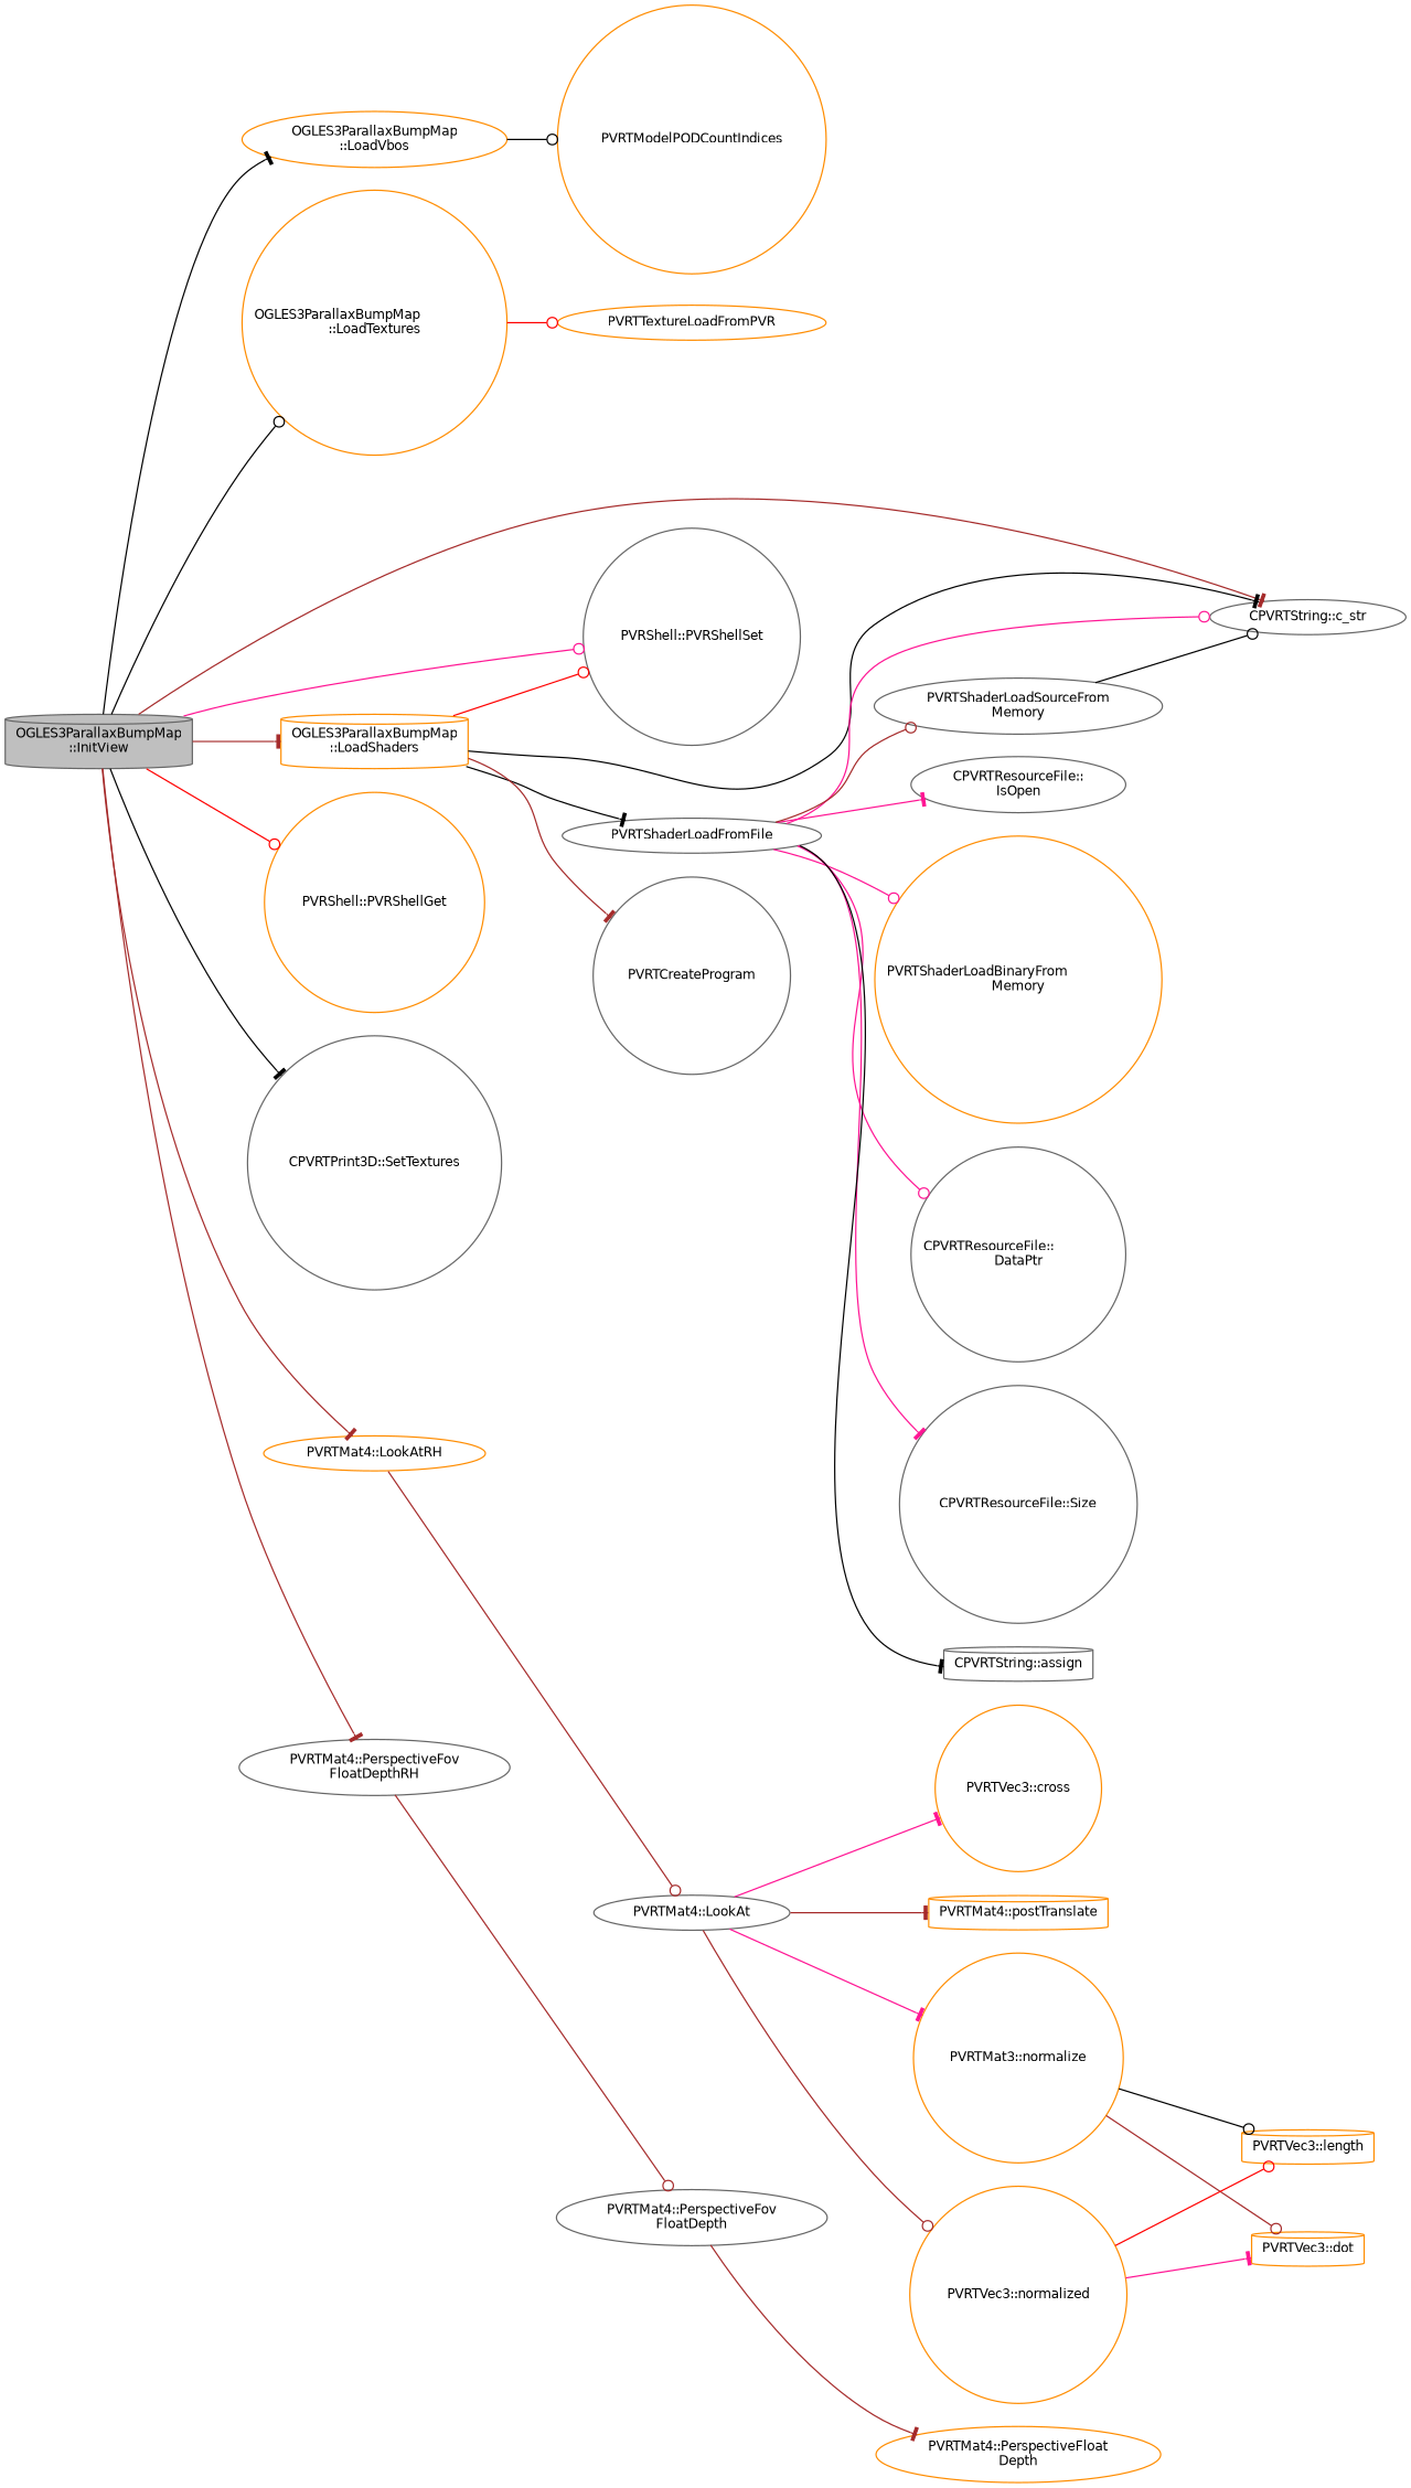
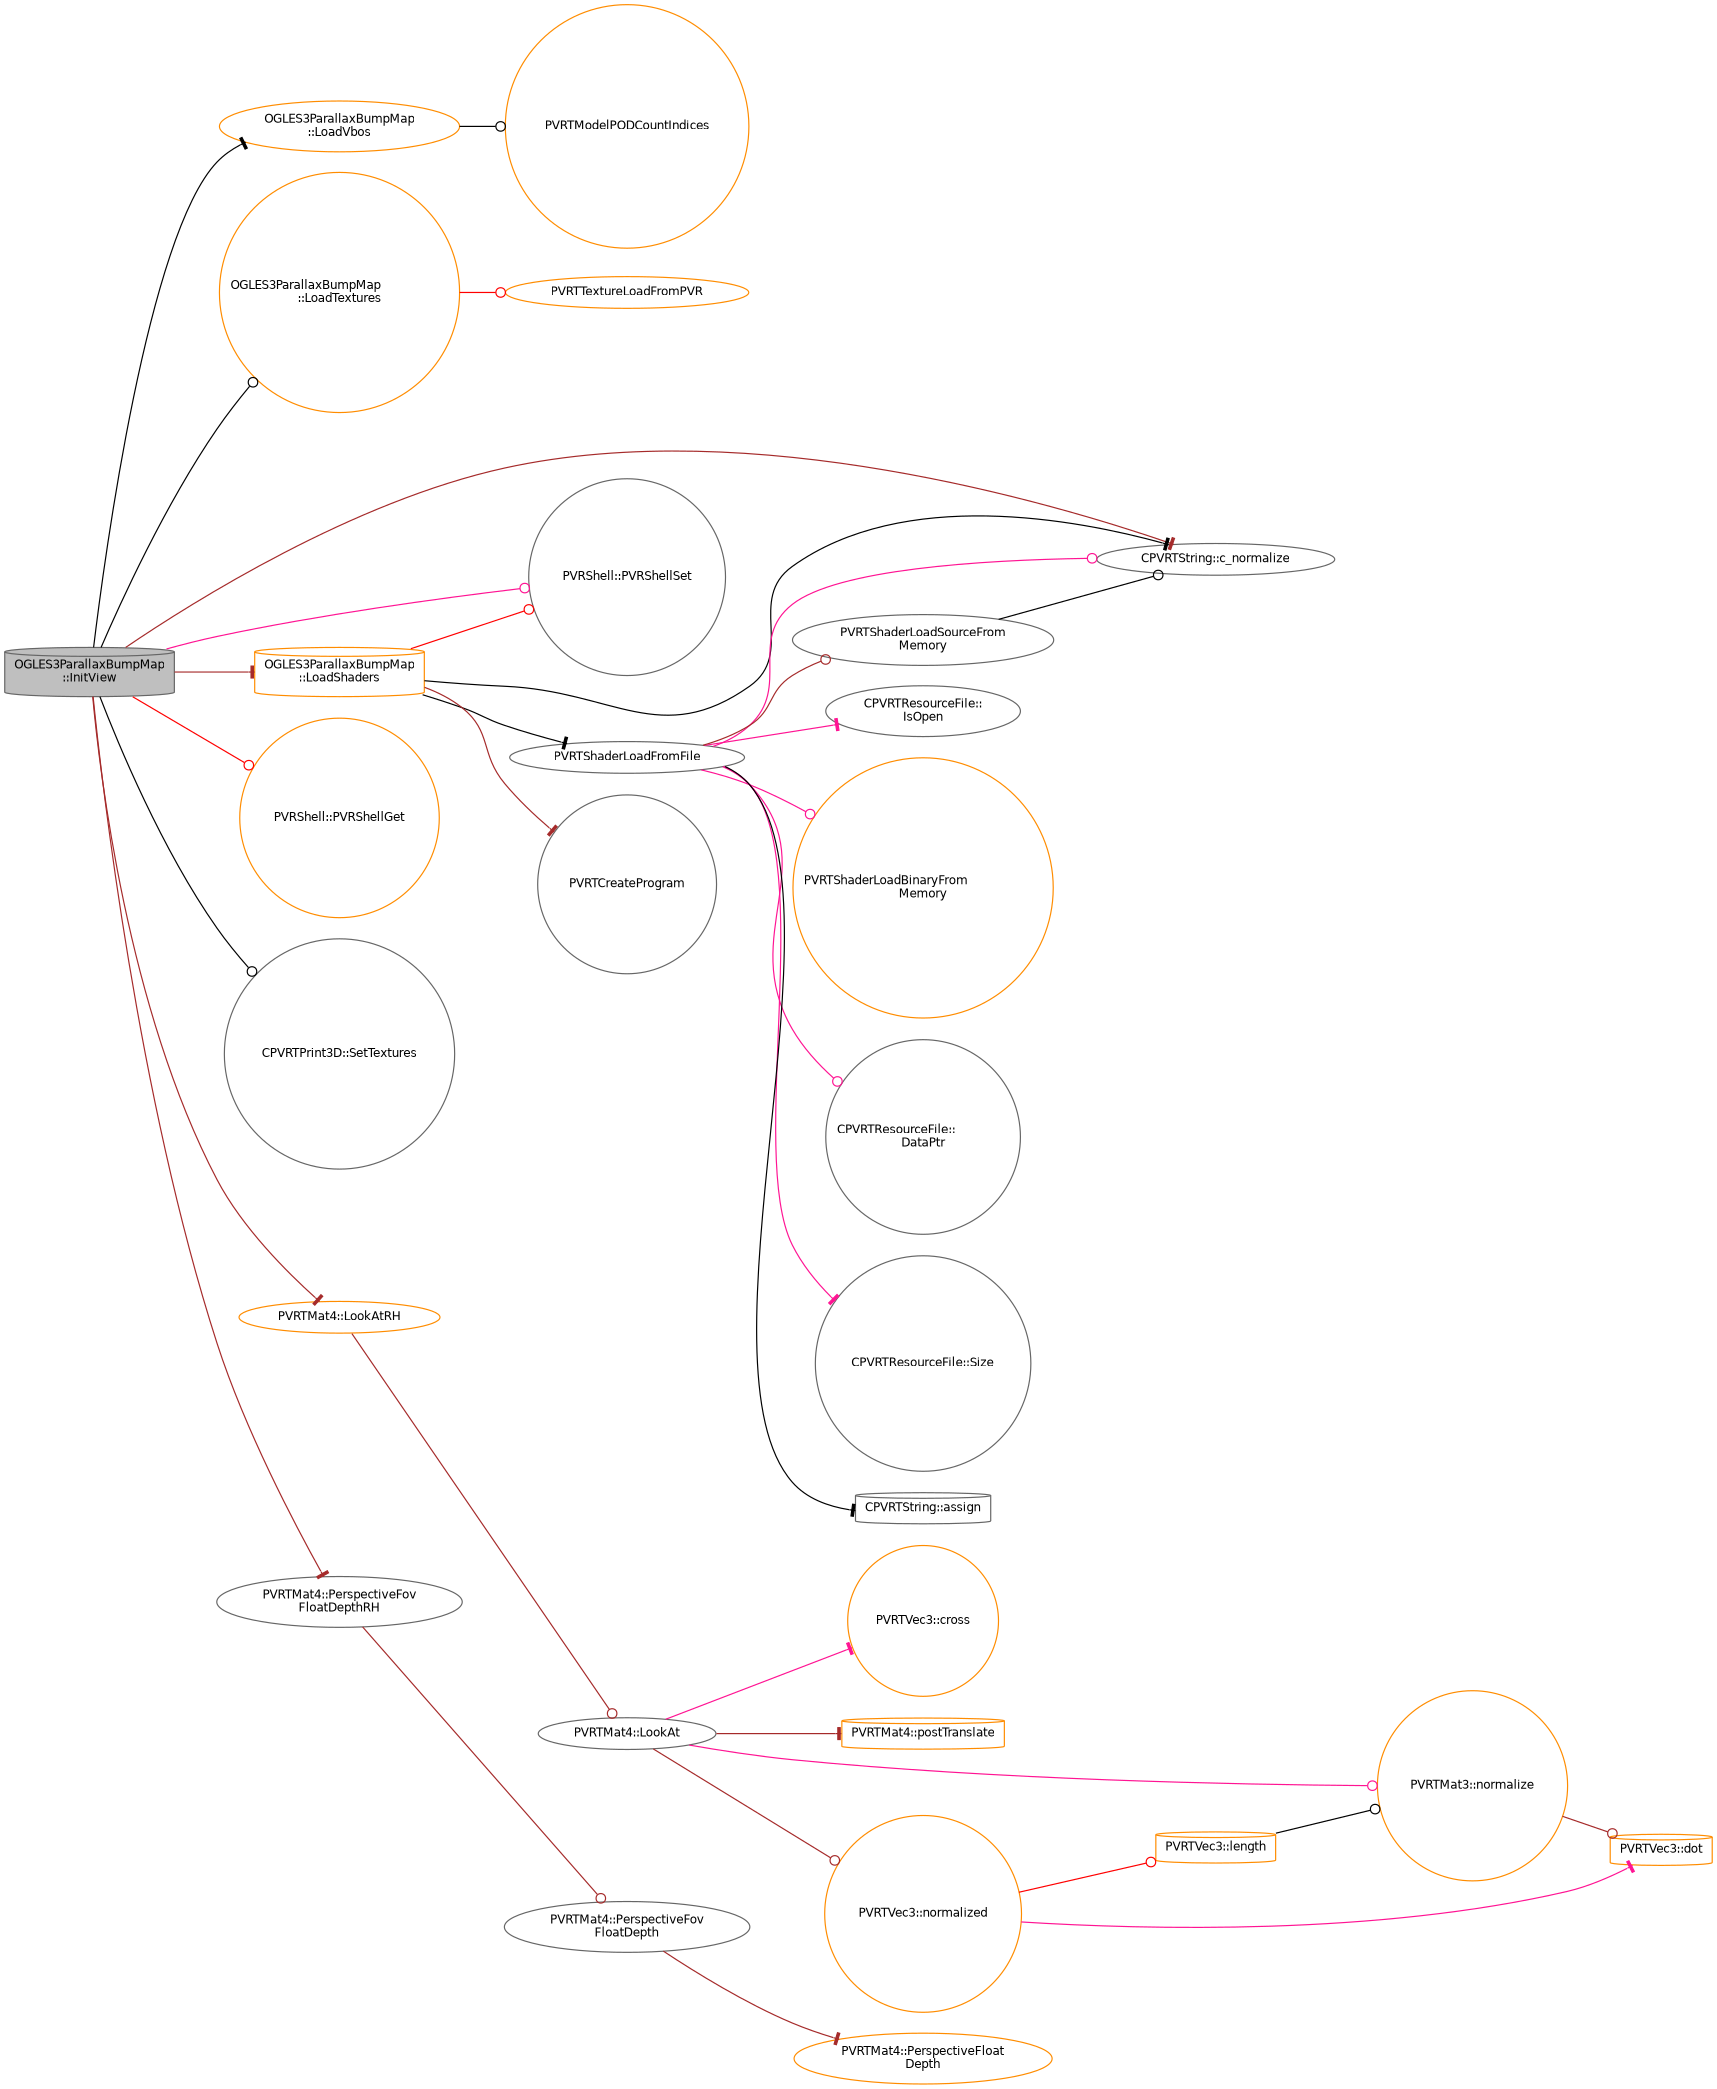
  digraph {
    rankdir=LR
    node [color=darkorange fillcolor=white fontname=Helvetica fontsize=10 shape=circle style=filled]
    edge [arrowhead=odot color=brown fontname=Helvetica fontsize=10 labelfontname=Helvetica labelfontsize=10 style=solid]
    n1 [color=gray40 fillcolor=grey75 fontcolor=black height=0.2 label="OGLES3ParallaxBumpMap\l::InitView" shape=cylinder width=0.4]
    n2 [height=0.2 label="OGLES3ParallaxBumpMap\l::LoadVbos" shape=ellipse width=0.4]
    n3 [height=0.2 label="OGLES3ParallaxBumpMap\l::LoadTextures" width=0.4]
    n4 [color=gray40 height=0.2 label="PVRShell::PVRShellSet" width=0.4]
-   n5 [color=gray40 height=0.2 label="CPVRTString::c_str" shape=ellipse width=0.4]
+   n5 [color=gray40 height=0.2 label="CPVRTString::c_normalize" shape=ellipse width=0.4]
    n6 [height=0.2 label="OGLES3ParallaxBumpMap\l::LoadShaders" shape=cylinder width=0.4]
    n7 [height=0.2 label="PVRShell::PVRShellGet" width=0.4]
    n8 [color=gray40 height=0.2 label="CPVRTPrint3D::SetTextures" width=0.4]
    n9 [height=0.2 label="PVRTMat4::LookAtRH" shape=ellipse width=0.4]
    n10 [color=gray40 height=0.2 label="PVRTMat4::PerspectiveFov\lFloatDepthRH" shape=ellipse width=0.4]
    n11 [height=0.2 label=PVRTModelPODCountIndices width=0.4]
    n12 [height=0.2 label=PVRTTextureLoadFromPVR shape=ellipse width=0.4]
    n13 [color=gray40 height=0.2 label=PVRTShaderLoadFromFile shape=ellipse width=0.4]
    n14 [color=gray40 height=0.2 label=PVRTCreateProgram width=0.4]
    n15 [color=gray40 height=0.2 label="PVRTMat4::LookAt" shape=ellipse width=0.4]
    n16 [color=gray40 height=0.2 label="PVRTMat4::PerspectiveFov\lFloatDepth" shape=ellipse width=0.4]
    n17 [color=gray40 height=0.2 label="CPVRTResourceFile::\lIsOpen" shape=ellipse width=0.4]
    n18 [height=0.2 label="PVRTShaderLoadBinaryFrom\lMemory" width=0.4]
    n19 [color=gray40 height=0.2 label="CPVRTResourceFile::\lDataPtr" width=0.4]
    n20 [color=gray40 height=0.2 label="CPVRTResourceFile::Size" width=0.4]
    n21 [color=gray40 height=0.2 label="CPVRTString::assign" shape=cylinder width=0.4]
    n22 [color=gray40 height=0.2 label="PVRTShaderLoadSourceFrom\lMemory" shape=ellipse width=0.4]
    n23 [height=0.2 label="PVRTMat3::normalize" width=0.4]
    n24 [height=0.2 label="PVRTVec3::cross" width=0.4]
    n25 [height=0.2 label="PVRTVec3::normalized" width=0.4]
    n26 [height=0.2 label="PVRTMat4::postTranslate" shape=cylinder width=0.4]
    n27 [height=0.2 label="PVRTVec3::dot" shape=cylinder width=0.4]
    n28 [height=0.2 label="PVRTVec3::length" shape=cylinder width=0.4]
    n29 [height=0.2 label="PVRTMat4::PerspectiveFloat\lDepth" shape=ellipse width=0.4]
    n1 -> n2 [arrowhead=tee color=black]
    n1 -> n3 [color=black]
    n1 -> n4 [color=deeppink]
    n1 -> n5 [arrowhead=tee]
    n1 -> n6 [arrowhead=tee]
    n1 -> n7 [color=red]
-   n1 -> n8 [arrowhead=tee color=black]
+   n1 -> n8 [color=black]
    n1 -> n9 [arrowhead=tee]
    n1 -> n10 [arrowhead=tee]
    n2 -> n11 [color=black]
    n3 -> n12 [color=red]
    n6 -> n4 [color=red]
    n6 -> n5 [arrowhead=tee color=black]
    n6 -> n13 [arrowhead=tee color=black]
    n6 -> n14 [arrowhead=tee]
    n9 -> n15
    n10 -> n16
    n13 -> n5 [color=deeppink]
    n13 -> n17 [arrowhead=tee color=deeppink]
    n13 -> n18 [color=deeppink]
    n13 -> n19 [color=deeppink]
    n13 -> n20 [arrowhead=tee color=deeppink]
    n13 -> n21 [arrowhead=tee color=black]
    n13 -> n22
-   n15 -> n23 [arrowhead=tee color=deeppink]
+   n15 -> n23 [color=deeppink]
    n15 -> n24 [arrowhead=tee color=deeppink]
    n15 -> n25
    n15 -> n26 [arrowhead=tee]
    n16 -> n29 [arrowhead=tee]
    n22 -> n5 [color=black]
    n23 -> n27
-   n23 -> n28 [color=black]
+   n28 -> n23 [color=black]
    n25 -> n27 [arrowhead=tee color=deeppink]
    n25 -> n28 [color=red]
  }
